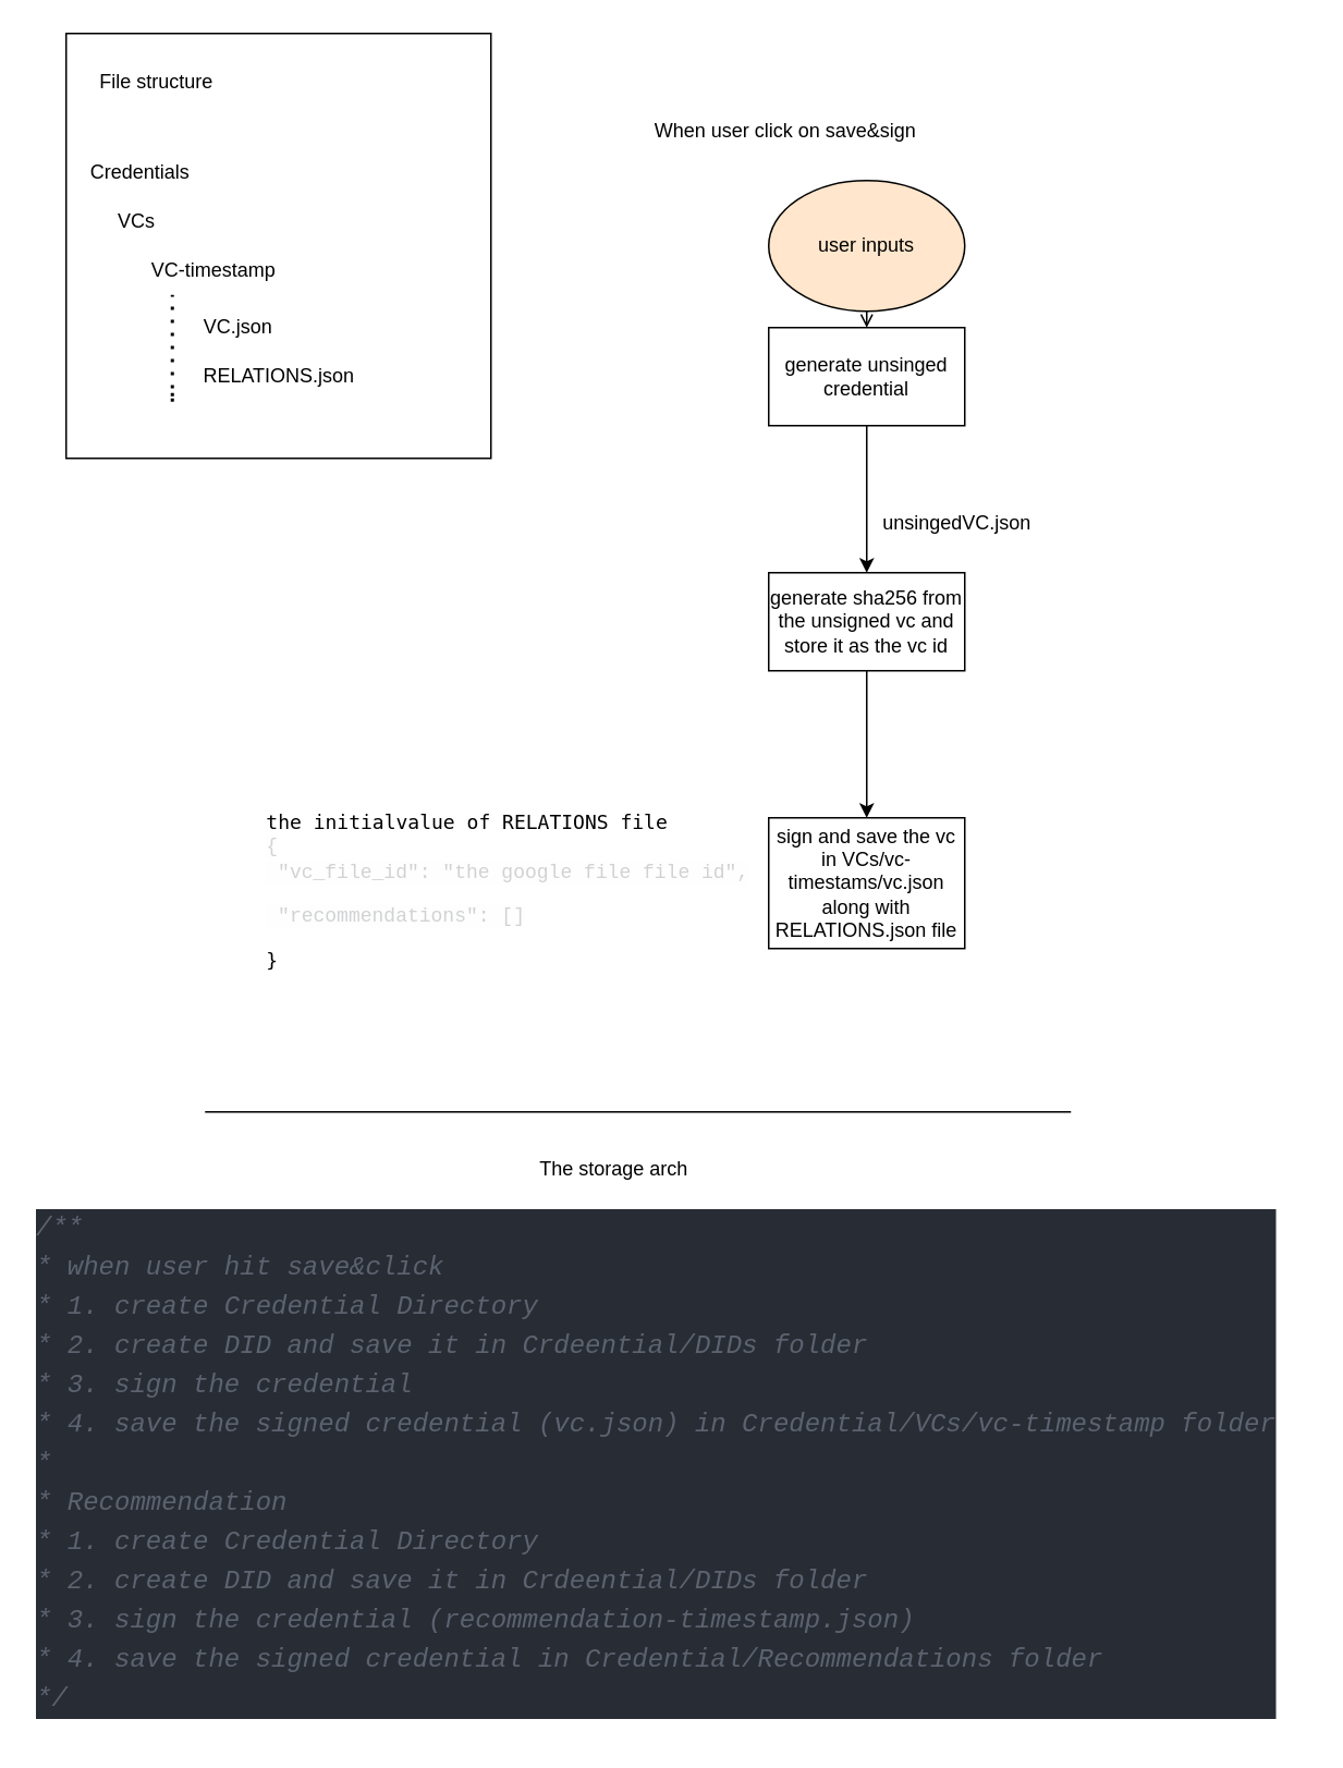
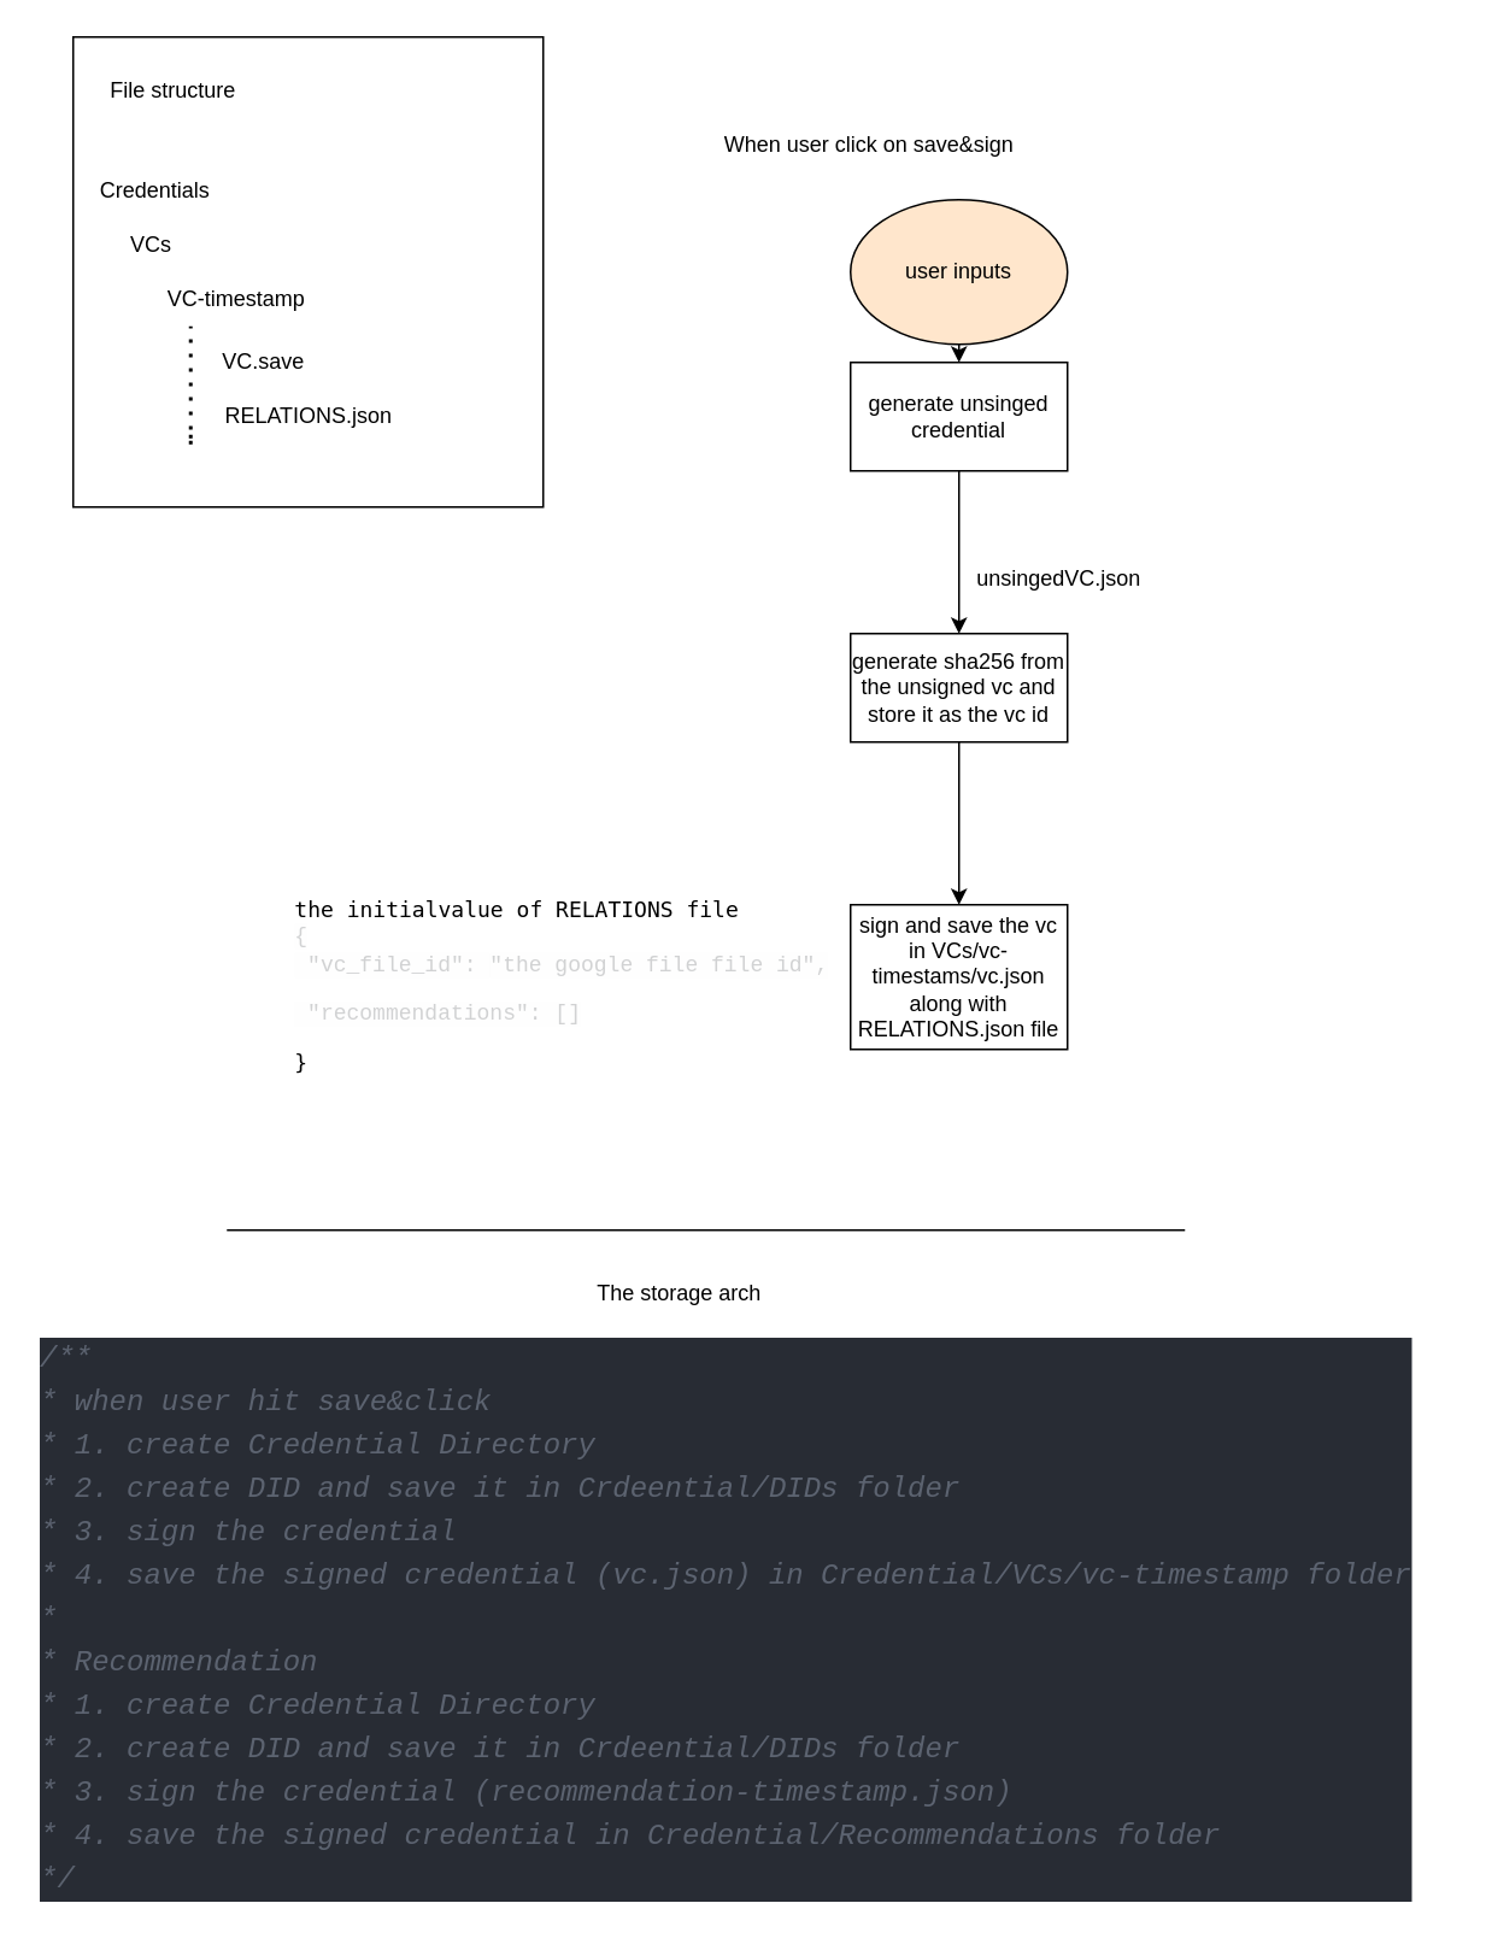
  <mxCell id="0" />
  <mxCell id="1" parent="0" />
  <mxCell id="2" value="" style="whiteSpace=wrap;html=1;aspect=fixed;" vertex="1" parent="1"><mxGeometry x="40" y="20" width="260" height="260" as="geometry" /></mxCell>
  <mxCell id="3" value="Credentials" style="text;html=1;align=center;verticalAlign=middle;resizable=0;points=[];autosize=1;strokeColor=none;fillColor=none;" vertex="1" parent="1"><mxGeometry x="45" y="90" width="80" height="30" as="geometry" /></mxCell>
  <mxCell id="4" value="VCs" style="text;html=1;align=left;verticalAlign=middle;resizable=0;points=[];autosize=1;strokeColor=none;fillColor=none;" vertex="1" parent="1"><mxGeometry x="70" y="120" width="50" height="30" as="geometry" /></mxCell>
  <mxCell id="5" value="" style="endArrow=none;dashed=1;html=1;dashPattern=1 3;strokeWidth=2;" edge="1" parent="1"><mxGeometry width="50" height="50" relative="1" as="geometry"><mxPoint x="105" y="240" as="sourcePoint" /><mxPoint x="105" y="180" as="targetPoint" /><Array as="points"><mxPoint x="105" y="250" /></Array></mxGeometry></mxCell>
  <mxCell id="6" value="VC-timestamp" style="text;html=1;align=center;verticalAlign=middle;resizable=0;points=[];autosize=1;strokeColor=none;fillColor=none;" vertex="1" parent="1"><mxGeometry x="80" y="150" width="100" height="30" as="geometry" /></mxCell>
- <mxCell id="7" value="VC.json" style="text;html=1;align=center;verticalAlign=middle;resizable=0;points=[];autosize=1;strokeColor=none;fillColor=none;" vertex="1" parent="1"><mxGeometry x="110" y="185" width="70" height="30" as="geometry" /></mxCell>
+ <mxCell id="7" value="VC.save" style="text;html=1;align=center;verticalAlign=middle;resizable=0;points=[];autosize=1;strokeColor=none;fillColor=none;" vertex="1" parent="1"><mxGeometry x="110" y="185" width="70" height="30" as="geometry" /></mxCell>
  <mxCell id="8" value="RELATIONS.json" style="text;html=1;align=center;verticalAlign=middle;resizable=0;points=[];autosize=1;strokeColor=none;fillColor=none;" vertex="1" parent="1"><mxGeometry x="110" y="215" width="120" height="30" as="geometry" /></mxCell>
- <mxCell id="9" value="" style="edgeStyle=none;html=1;endArrow=open;" edge="1" parent="1" source="10" target="13"><mxGeometry relative="1" as="geometry" /></mxCell>
+ <mxCell id="9" value="" style="edgeStyle=none;html=1;" edge="1" parent="1" source="10" target="13"><mxGeometry relative="1" as="geometry" /></mxCell>
  <mxCell id="10" value="user inputs" style="ellipse;whiteSpace=wrap;html=1;fillColor=#ffe6cc;" vertex="1" parent="1"><mxGeometry x="470" y="110" width="120" height="80" as="geometry" /></mxCell>
  <mxCell id="11" value="When user click on save&amp;amp;sign" style="text;html=1;align=center;verticalAlign=middle;resizable=0;points=[];autosize=1;strokeColor=none;fillColor=none;" vertex="1" parent="1"><mxGeometry x="390" y="65" width="180" height="30" as="geometry" /></mxCell>
  <mxCell id="12" value="" style="edgeStyle=none;html=1;" edge="1" parent="1" source="13" target="15"><mxGeometry relative="1" as="geometry" /></mxCell>
  <mxCell id="13" value="generate unsinged credential" style="whiteSpace=wrap;html=1;" vertex="1" parent="1"><mxGeometry x="470" y="200" width="120" height="60" as="geometry" /></mxCell>
  <mxCell id="14" value="" style="edgeStyle=none;html=1;" edge="1" parent="1" source="15" target="17"><mxGeometry relative="1" as="geometry" /></mxCell>
  <mxCell id="15" value="generate sha256 from the unsigned vc and store it as the vc id" style="whiteSpace=wrap;html=1;" vertex="1" parent="1"><mxGeometry x="470" y="350" width="120" height="60" as="geometry" /></mxCell>
  <mxCell id="16" value="unsingedVC.json" style="text;html=1;align=center;verticalAlign=middle;resizable=0;points=[];autosize=1;strokeColor=none;fillColor=none;" vertex="1" parent="1"><mxGeometry x="530" y="305" width="110" height="30" as="geometry" /></mxCell>
  <mxCell id="17" value="sign and save the vc in VCs/vc-timestams/vc.json along with RELATIONS.json file" style="whiteSpace=wrap;html=1;" vertex="1" parent="1"><mxGeometry x="470" y="500" width="120" height="80" as="geometry" /></mxCell>
  <mxCell id="18" value="&lt;pre style=&quot;text-align: justify;&quot;&gt;the initialvalue of RELATIONS file&lt;br&gt;&lt;span style=&quot;color: rgb(209, 210, 211); font-family: Monaco, Menlo, Consolas, &amp;quot;Courier New&amp;quot;, monospace; font-variant-ligatures: none; text-align: left; background-color: rgba(232, 232, 232, 0.04);&quot;&gt;{&lt;br&gt;&lt;/span&gt;&lt;span style=&quot;color: rgb(209, 210, 211); font-family: Monaco, Menlo, Consolas, &amp;quot;Courier New&amp;quot;, monospace; font-variant-ligatures: none; text-align: left; background-color: rgba(232, 232, 232, 0.04);&quot;&gt;&amp;nbsp;&quot;vc_file_id&quot;: &lt;/span&gt;&lt;span style=&quot;color: rgb(209, 210, 211); font-family: Monaco, Menlo, Consolas, &amp;quot;Courier New&amp;quot;, monospace; font-variant-ligatures: none; text-align: left; background-color: rgba(232, 232, 232, 0.04);&quot;&gt;&quot;the google file file id&quot;,&lt;br&gt;&lt;/span&gt;&lt;pre&gt;&lt;span style=&quot;color: rgb(209, 210, 211); font-family: Monaco, Menlo, Consolas, &amp;quot;Courier New&amp;quot;, monospace; font-variant-ligatures: none; text-align: left; background-color: rgba(232, 232, 232, 0.04);&quot;&gt;&amp;nbsp;&quot;recommendations&quot;: []&lt;/span&gt;&lt;/pre&gt;&lt;pre&gt;}&lt;/pre&gt;&lt;/pre&gt;" style="text;html=1;align=center;verticalAlign=middle;resizable=0;points=[];autosize=1;strokeColor=none;fillColor=none;" vertex="1" parent="1"><mxGeometry x="150" y="480" width="320" height="130" as="geometry" /></mxCell>
  <mxCell id="19" value="File structure" style="text;html=1;align=center;verticalAlign=middle;resizable=0;points=[];autosize=1;strokeColor=none;fillColor=none;" vertex="1" parent="1"><mxGeometry x="50" y="35" width="90" height="30" as="geometry" /></mxCell>
  <mxCell id="20" value="" style="endArrow=none;html=1;" edge="1" parent="1"><mxGeometry width="50" height="50" relative="1" as="geometry"><mxPoint x="125" y="680" as="sourcePoint" /><mxPoint x="655" y="680" as="targetPoint" /></mxGeometry></mxCell>
  <mxCell id="21" value="The storage arch" style="text;html=1;align=center;verticalAlign=middle;resizable=0;points=[];autosize=1;strokeColor=none;fillColor=none;" vertex="1" parent="1"><mxGeometry x="320" y="700" width="110" height="30" as="geometry" /></mxCell>
  <mxCell id="22" value="&lt;div style=&quot;color: rgb(171, 178, 191); background-color: rgb(40, 44, 52); font-family: Menlo, Monaco, &amp;quot;Courier New&amp;quot;, monospace; font-size: 16px; line-height: 24px;&quot;&gt;&lt;div&gt;&lt;span style=&quot;color: #5c6370;font-style: italic;&quot;&gt;/**&lt;/span&gt;&lt;/div&gt;&lt;div&gt;&lt;span style=&quot;color: #5c6370;font-style: italic;&quot;&gt; * when user hit save&amp;amp;click&lt;/span&gt;&lt;/div&gt;&lt;div&gt;&lt;span style=&quot;color: #5c6370;font-style: italic;&quot;&gt; * 1. create Credential Directory&lt;/span&gt;&lt;/div&gt;&lt;div&gt;&lt;span style=&quot;color: #5c6370;font-style: italic;&quot;&gt; * 2. create DID and save it in Crdeential/DIDs folder&lt;/span&gt;&lt;/div&gt;&lt;div&gt;&lt;span style=&quot;color: #5c6370;font-style: italic;&quot;&gt; * 3. sign the credential&lt;/span&gt;&lt;/div&gt;&lt;div&gt;&lt;span style=&quot;color: #5c6370;font-style: italic;&quot;&gt; * 4. save the signed credential (vc.json) in Credential/VCs/vc-timestamp folder&lt;/span&gt;&lt;/div&gt;&lt;div&gt;&lt;span style=&quot;color: #5c6370;font-style: italic;&quot;&gt; *&lt;/span&gt;&lt;/div&gt;&lt;div&gt;&lt;span style=&quot;color: #5c6370;font-style: italic;&quot;&gt; * Recommendation&lt;/span&gt;&lt;/div&gt;&lt;div&gt;&lt;span style=&quot;color: #5c6370;font-style: italic;&quot;&gt; * 1. create Credential Directory&lt;/span&gt;&lt;/div&gt;&lt;div&gt;&lt;span style=&quot;color: #5c6370;font-style: italic;&quot;&gt; * 2. create DID and save it in Crdeential/DIDs folder&lt;/span&gt;&lt;/div&gt;&lt;div&gt;&lt;span style=&quot;color: #5c6370;font-style: italic;&quot;&gt; * 3. sign the credential (recommendation-timestamp.json)&lt;/span&gt;&lt;/div&gt;&lt;div&gt;&lt;span style=&quot;color: #5c6370;font-style: italic;&quot;&gt; * 4. save the signed credential in Credential/Recommendations folder&lt;/span&gt;&lt;/div&gt;&lt;div style=&quot;&quot;&gt;&lt;span style=&quot;color: #5c6370;font-style: italic;&quot;&gt; */&lt;/span&gt;&lt;/div&gt;&lt;/div&gt;" style="text;html=1;align=left;verticalAlign=middle;resizable=0;points=[];autosize=1;strokeColor=none;fillColor=none;" vertex="1" parent="1"><mxGeometry x="20" y="730" width="780" height="330" as="geometry" /></mxCell>
